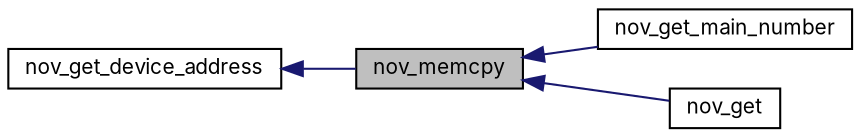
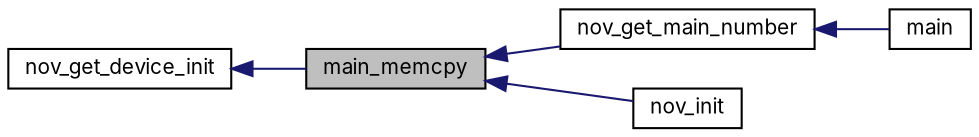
  digraph {
    fontname=Inter
    rankdir=LR
    node [color=black fillcolor=white fontname=Inter fontsize=10 shape=record style=filled]
    edge [color=midnightblue dir=back fontname=Inter fontsize=10 labelfontname=Helvetica labelfontsize=10 style=solid]
-   n1 [fillcolor=grey75 fontcolor=black height=0.2 label=nov_memcpy width=0.4]
+   n1 [fillcolor=grey75 fontcolor=black height=0.2 label=main_memcpy width=0.4]
    n2 [height=0.2 label=nov_get_main_number width=0.4]
-   n3 [height=0.2 label=nov_get width=0.4]
-   n4 [height=0.2 label=nov_get_device_address width=0.4]
+   n3 [height=0.2 label=nov_init width=0.4]
+   n4 [height=0.2 label=nov_get_device_init width=0.4]
+   n5 [height=0.2 label=main width=0.4]
    n1 -> n2
    n1 -> n3
+   n2 -> n5
    n4 -> n1
  }
